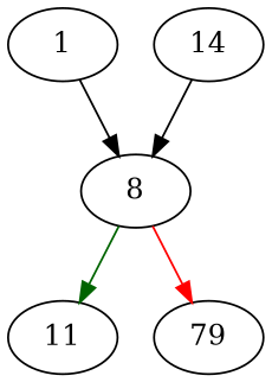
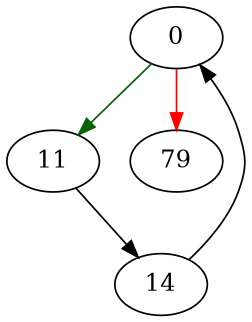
  strict digraph {
-   1 [entry=true]
-   8
+   8 [label=0]
    11
    n4 [label=79]
    n5 [label=14]
-   1 -> 8
    8 -> 11 [color=darkgreen cond=true]
    8 -> n4 [color=red cond=false]
+   11 -> n5
    n5 -> 8
  }
